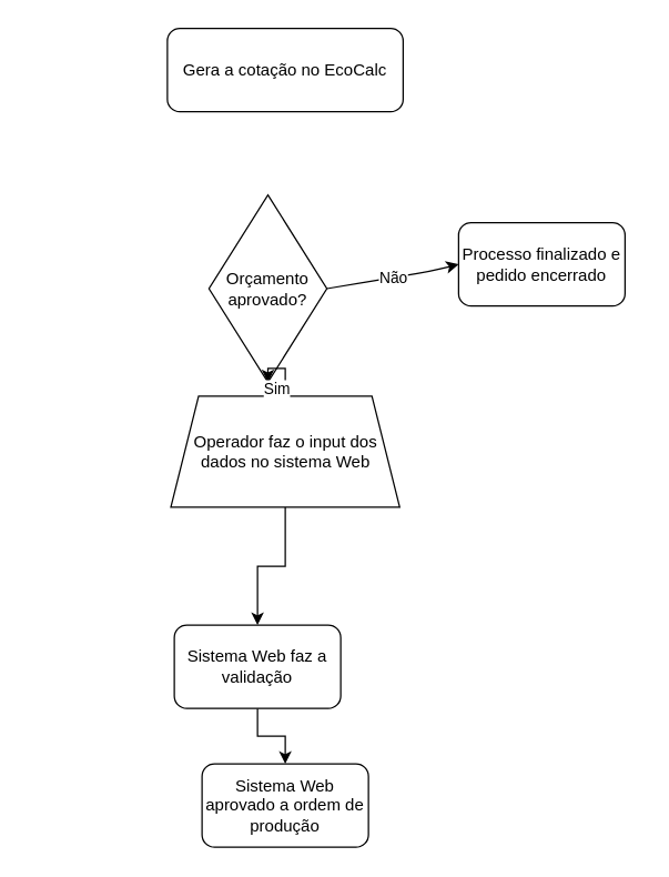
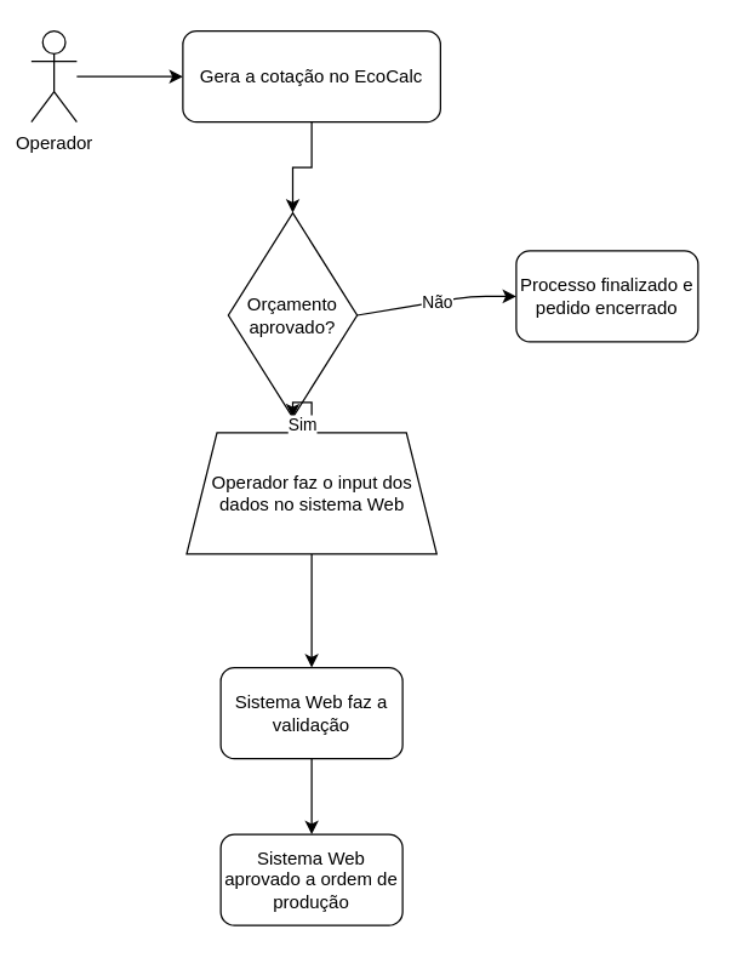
  <mxCell id="0" />
  <mxCell id="1" parent="0" />
+ <mxCell id="2" style="edgeStyle=orthogonalEdgeStyle;rounded=0;orthogonalLoop=1;jettySize=auto;html=1;" edge="1" parent="1" source="3" target="5"><mxGeometry relative="1" as="geometry" /></mxCell>
+ <mxCell id="3" value="Operador" style="shape=umlActor;verticalLabelPosition=bottom;verticalAlign=top;html=1;outlineConnect=0;" vertex="1" parent="1"><mxGeometry x="20" y="20" width="30" height="60" as="geometry" /></mxCell>
+ <mxCell id="4" style="edgeStyle=orthogonalEdgeStyle;rounded=0;orthogonalLoop=1;jettySize=auto;html=1;exitX=0.5;exitY=1;exitDx=0;exitDy=0;entryX=0.5;entryY=0;entryDx=0;entryDy=0;" edge="1" parent="1" source="5" target="6"><mxGeometry relative="1" as="geometry" /></mxCell>
  <mxCell id="5" value="Gera a cotação no EcoCalc" style="rounded=1;whiteSpace=wrap;html=1;" vertex="1" parent="1"><mxGeometry x="120" y="20" width="170" height="60" as="geometry" /></mxCell>
  <mxCell id="6" value="Orçamento aprovado?" style="rhombus;whiteSpace=wrap;html=1;" vertex="1" parent="1"><mxGeometry x="150" y="140" width="85" height="135" as="geometry" /></mxCell>
- <mxCell id="7" value="Processo finalizado e pedido encerrado" style="rounded=1;whiteSpace=wrap;html=1;" vertex="1" parent="1"><mxGeometry x="330" y="160" width="120" height="60" as="geometry" /></mxCell>
+ <mxCell id="7" value="Processo finalizado e pedido encerrado" style="rounded=1;whiteSpace=wrap;html=1;" vertex="1" parent="1"><mxGeometry x="340" y="165" width="120" height="60" as="geometry" /></mxCell>
  <mxCell id="8" value="" style="endArrow=classic;html=1;exitX=1;exitY=0.5;exitDx=0;exitDy=0;entryX=0;entryY=0.5;entryDx=0;entryDy=0;" edge="1" parent="1" source="6" target="7"><mxGeometry relative="1" as="geometry"><mxPoint x="250" y="200" as="sourcePoint" /><mxPoint x="350" y="200" as="targetPoint" /><Array as="points"><mxPoint x="310" y="195" /></Array></mxGeometry></mxCell>
  <mxCell id="9" value="Não" style="edgeLabel;resizable=0;html=1;align=center;verticalAlign=middle;" connectable="0" vertex="1" parent="8"><mxGeometry relative="1" as="geometry" /></mxCell>
  <mxCell id="10" value="" style="edgeStyle=orthogonalEdgeStyle;rounded=0;orthogonalLoop=1;jettySize=auto;html=1;" edge="1" parent="1" source="12" target="6"><mxGeometry relative="1" as="geometry" /></mxCell>
  <mxCell id="11" value="" style="edgeStyle=orthogonalEdgeStyle;rounded=0;orthogonalLoop=1;jettySize=auto;html=1;" edge="1" parent="1" source="12" target="16"><mxGeometry relative="1" as="geometry" /></mxCell>
  <mxCell id="12" value="Operador faz o input dos dados no sistema Web" style="shape=trapezoid;perimeter=trapezoidPerimeter;whiteSpace=wrap;html=1;fixedSize=1;" vertex="1" parent="1"><mxGeometry x="122.5" y="285" width="165" height="80" as="geometry" /></mxCell>
  <mxCell id="13" value="" style="endArrow=classic;html=1;exitX=0.5;exitY=1;exitDx=0;exitDy=0;entryX=0.5;entryY=0;entryDx=0;entryDy=0;" edge="1" parent="1" source="6" target="12"><mxGeometry relative="1" as="geometry"><mxPoint x="270" y="205" as="sourcePoint" /><mxPoint x="350" y="205" as="targetPoint" /><Array as="points" /></mxGeometry></mxCell>
  <mxCell id="14" value="Sim" style="edgeLabel;resizable=0;html=1;align=center;verticalAlign=middle;" connectable="0" vertex="1" parent="13"><mxGeometry relative="1" as="geometry" /></mxCell>
  <mxCell id="15" value="" style="edgeStyle=orthogonalEdgeStyle;rounded=0;orthogonalLoop=1;jettySize=auto;html=1;" edge="1" parent="1" source="16" target="17"><mxGeometry relative="1" as="geometry" /></mxCell>
- <mxCell id="16" value="Sistema Web faz a validação" style="rounded=1;whiteSpace=wrap;html=1;" vertex="1" parent="1"><mxGeometry x="125" y="450" width="120" height="60" as="geometry" /></mxCell>
+ <mxCell id="16" value="Sistema Web faz a validação" style="rounded=1;whiteSpace=wrap;html=1;" vertex="1" parent="1"><mxGeometry x="145" y="440" width="120" height="60" as="geometry" /></mxCell>
  <mxCell id="17" value="Sistema Web aprovado a ordem de produção" style="rounded=1;whiteSpace=wrap;html=1;" vertex="1" parent="1"><mxGeometry x="145" y="550" width="120" height="60" as="geometry" /></mxCell>
